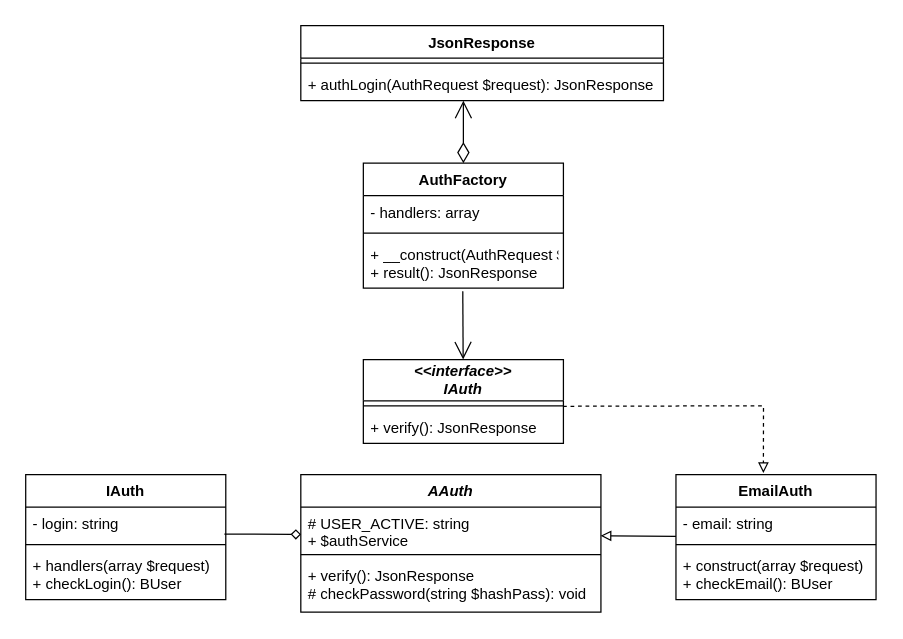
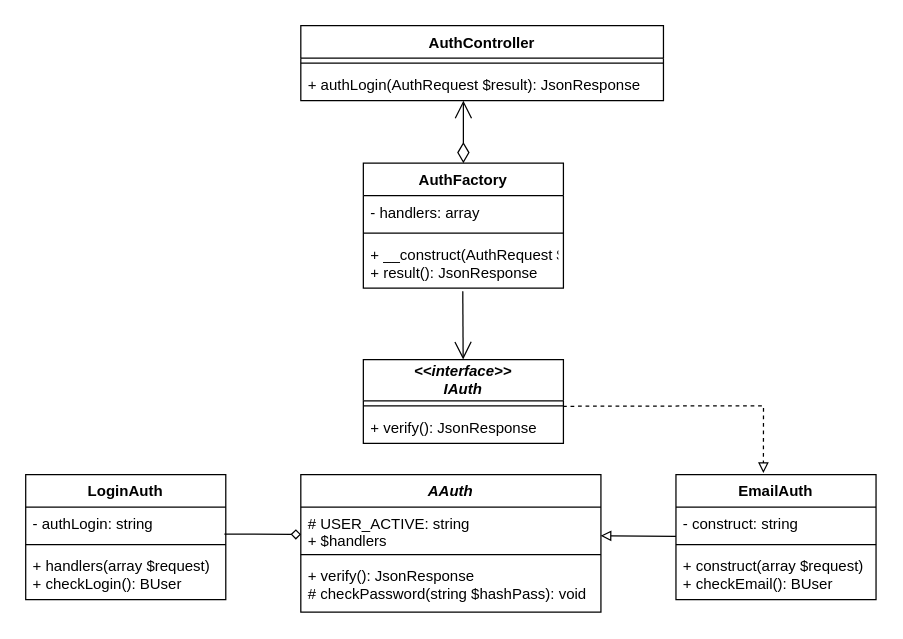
  <mxCell id="0" />
  <mxCell id="1" parent="0" />
- <mxCell id="2" value="JsonResponse" style="swimlane;fontStyle=1;align=center;verticalAlign=top;childLayout=stackLayout;horizontal=1;startSize=26;horizontalStack=0;resizeParent=1;resizeParentMax=0;resizeLast=0;collapsible=1;marginBottom=0;" vertex="1" parent="1"><mxGeometry x="240" width="290" height="60" as="geometry" y="20"><mxRectangle x="170" y="50" width="110" height="26" as="alternateBounds" /></mxGeometry></mxCell>
+ <mxCell id="2" value="AuthController" style="swimlane;fontStyle=1;align=center;verticalAlign=top;childLayout=stackLayout;horizontal=1;startSize=26;horizontalStack=0;resizeParent=1;resizeParentMax=0;resizeLast=0;collapsible=1;marginBottom=0;" vertex="1" parent="1"><mxGeometry x="240" width="290" height="60" as="geometry" y="20"><mxRectangle x="170" y="50" width="110" height="26" as="alternateBounds" /></mxGeometry></mxCell>
  <mxCell id="3" value="" style="line;strokeWidth=1;fillColor=none;align=left;verticalAlign=middle;spacingTop=-1;spacingLeft=3;spacingRight=3;rotatable=0;labelPosition=right;points=[];portConstraint=eastwest;" vertex="1" parent="2"><mxGeometry y="26" width="290" height="8" as="geometry" /></mxCell>
- <mxCell id="4" value="+ authLogin(AuthRequest $request): JsonResponse" style="text;strokeColor=none;fillColor=none;align=left;verticalAlign=top;spacingLeft=4;spacingRight=4;overflow=hidden;rotatable=0;points=[[0,0.5],[1,0.5]];portConstraint=eastwest;" vertex="1" parent="2"><mxGeometry y="34" width="290" height="26" as="geometry" /></mxCell>
+ <mxCell id="4" value="+ authLogin(AuthRequest $result): JsonResponse" style="text;strokeColor=none;fillColor=none;align=left;verticalAlign=top;spacingLeft=4;spacingRight=4;overflow=hidden;rotatable=0;points=[[0,0.5],[1,0.5]];portConstraint=eastwest;" vertex="1" parent="2"><mxGeometry y="34" width="290" height="26" as="geometry" /></mxCell>
  <mxCell id="5" value="" style="endArrow=open;html=1;endSize=12;startArrow=diamondThin;startSize=14;startFill=0;edgeStyle=orthogonalEdgeStyle;align=left;verticalAlign=bottom;" edge="1" parent="1"><mxGeometry x="-1" y="3" relative="1" as="geometry"><mxPoint x="370" y="130" as="sourcePoint" /><mxPoint x="370" y="80" as="targetPoint" /><Array as="points"><mxPoint x="370" y="110" /></Array></mxGeometry></mxCell>
  <mxCell id="6" value="AuthFactory" style="swimlane;fontStyle=1;align=center;verticalAlign=top;childLayout=stackLayout;horizontal=1;startSize=26;horizontalStack=0;resizeParent=1;resizeParentMax=0;resizeLast=0;collapsible=1;marginBottom=0;" vertex="1" parent="1"><mxGeometry x="290" y="130" width="160" height="100" as="geometry" /></mxCell>
  <mxCell id="7" value="- handlers: array" style="text;strokeColor=none;fillColor=none;align=left;verticalAlign=top;spacingLeft=4;spacingRight=4;overflow=hidden;rotatable=0;points=[[0,0.5],[1,0.5]];portConstraint=eastwest;" vertex="1" parent="6"><mxGeometry y="26" width="160" height="26" as="geometry" /></mxCell>
  <mxCell id="8" value="" style="line;strokeWidth=1;fillColor=none;align=left;verticalAlign=middle;spacingTop=-1;spacingLeft=3;spacingRight=3;rotatable=0;labelPosition=right;points=[];portConstraint=eastwest;" vertex="1" parent="6"><mxGeometry y="52" width="160" height="8" as="geometry" /></mxCell>
  <mxCell id="9" value="+ __construct(AuthRequest $request)&#10;+ result(): JsonResponse" style="text;strokeColor=none;fillColor=none;align=left;verticalAlign=top;spacingLeft=4;spacingRight=4;overflow=hidden;rotatable=0;points=[[0,0.5],[1,0.5]];portConstraint=eastwest;" vertex="1" parent="6"><mxGeometry y="60" width="160" height="40" as="geometry" /></mxCell>
  <mxCell id="10" value="&lt;&lt;interface&gt;&gt;&#10;IAuth" style="swimlane;fontStyle=3;align=center;verticalAlign=bottom;childLayout=stackLayout;horizontal=1;startSize=33;horizontalStack=0;resizeParent=1;resizeParentMax=0;resizeLast=0;collapsible=1;marginBottom=0;" vertex="1" parent="1"><mxGeometry x="290" y="287" width="160" height="67" as="geometry" /></mxCell>
  <mxCell id="11" value="" style="line;strokeWidth=1;fillColor=none;align=left;verticalAlign=middle;spacingTop=-1;spacingLeft=3;spacingRight=3;rotatable=0;labelPosition=right;points=[];portConstraint=eastwest;" vertex="1" parent="10"><mxGeometry y="33" width="160" height="8" as="geometry" /></mxCell>
  <mxCell id="12" value="+ verify(): JsonResponse" style="text;strokeColor=none;fillColor=none;align=left;verticalAlign=top;spacingLeft=4;spacingRight=4;overflow=hidden;rotatable=0;points=[[0,0.5],[1,0.5]];portConstraint=eastwest;" vertex="1" parent="10"><mxGeometry y="41" width="160" height="26" as="geometry" /></mxCell>
  <mxCell id="13" value="AAuth" style="swimlane;fontStyle=3;align=center;verticalAlign=top;childLayout=stackLayout;horizontal=1;startSize=26;horizontalStack=0;resizeParent=1;resizeParentMax=0;resizeLast=0;collapsible=1;marginBottom=0;" vertex="1" parent="1"><mxGeometry x="240" y="379" width="240" height="110" as="geometry" /></mxCell>
- <mxCell id="14" value="# USER_ACTIVE: string&#10;+ $authService" style="text;strokeColor=none;fillColor=none;align=left;verticalAlign=top;spacingLeft=4;spacingRight=4;overflow=hidden;rotatable=0;points=[[0,0.5],[1,0.5]];portConstraint=eastwest;" vertex="1" parent="13"><mxGeometry y="26" width="240" height="34" as="geometry" /></mxCell>
+ <mxCell id="14" value="# USER_ACTIVE: string&#10;+ $handlers" style="text;strokeColor=none;fillColor=none;align=left;verticalAlign=top;spacingLeft=4;spacingRight=4;overflow=hidden;rotatable=0;points=[[0,0.5],[1,0.5]];portConstraint=eastwest;" vertex="1" parent="13"><mxGeometry y="26" width="240" height="34" as="geometry" /></mxCell>
  <mxCell id="15" value="" style="line;strokeWidth=1;fillColor=none;align=left;verticalAlign=middle;spacingTop=-1;spacingLeft=3;spacingRight=3;rotatable=0;labelPosition=right;points=[];portConstraint=eastwest;" vertex="1" parent="13"><mxGeometry y="60" width="240" height="8" as="geometry" /></mxCell>
  <mxCell id="16" value="+ verify(): JsonResponse&#10;# checkPassword(string $hashPass): void" style="text;strokeColor=none;fillColor=none;align=left;verticalAlign=top;spacingLeft=4;spacingRight=4;overflow=hidden;rotatable=0;points=[[0,0.5],[1,0.5]];portConstraint=eastwest;" vertex="1" parent="13"><mxGeometry y="68" width="240" height="42" as="geometry" /></mxCell>
  <mxCell id="17" value="" style="endArrow=open;endFill=1;endSize=12;html=1;exitX=0.497;exitY=1.061;exitDx=0;exitDy=0;exitPerimeter=0;" edge="1" parent="1" source="9" target="10"><mxGeometry width="160" relative="1" as="geometry"><mxPoint x="280.586" y="220" as="sourcePoint" /><mxPoint x="230" y="270" as="targetPoint" /></mxGeometry></mxCell>
- <mxCell id="18" value="IAuth" style="swimlane;fontStyle=1;align=center;verticalAlign=top;childLayout=stackLayout;horizontal=1;startSize=26;horizontalStack=0;resizeParent=1;resizeParentMax=0;resizeLast=0;collapsible=1;marginBottom=0;" vertex="1" parent="1"><mxGeometry x="20" y="379" width="160" height="100" as="geometry" /></mxCell>
- <mxCell id="19" value="- login: string" style="text;strokeColor=none;fillColor=none;align=left;verticalAlign=top;spacingLeft=4;spacingRight=4;overflow=hidden;rotatable=0;points=[[0,0.5],[1,0.5]];portConstraint=eastwest;" vertex="1" parent="18"><mxGeometry y="26" width="160" height="26" as="geometry" /></mxCell>
+ <mxCell id="18" value="LoginAuth" style="swimlane;fontStyle=1;align=center;verticalAlign=top;childLayout=stackLayout;horizontal=1;startSize=26;horizontalStack=0;resizeParent=1;resizeParentMax=0;resizeLast=0;collapsible=1;marginBottom=0;" vertex="1" parent="1"><mxGeometry x="20" y="379" width="160" height="100" as="geometry" /></mxCell>
+ <mxCell id="19" value="- authLogin: string" style="text;strokeColor=none;fillColor=none;align=left;verticalAlign=top;spacingLeft=4;spacingRight=4;overflow=hidden;rotatable=0;points=[[0,0.5],[1,0.5]];portConstraint=eastwest;" vertex="1" parent="18"><mxGeometry y="26" width="160" height="26" as="geometry" /></mxCell>
  <mxCell id="20" value="" style="line;strokeWidth=1;fillColor=none;align=left;verticalAlign=middle;spacingTop=-1;spacingLeft=3;spacingRight=3;rotatable=0;labelPosition=right;points=[];portConstraint=eastwest;" vertex="1" parent="18"><mxGeometry y="52" width="160" height="8" as="geometry" /></mxCell>
  <mxCell id="21" value="+ handlers(array $request)&#10;+ checkLogin(): BUser" style="text;strokeColor=none;fillColor=none;align=left;verticalAlign=top;spacingLeft=4;spacingRight=4;overflow=hidden;rotatable=0;points=[[0,0.5],[1,0.5]];portConstraint=eastwest;" vertex="1" parent="18"><mxGeometry y="60" width="160" height="40" as="geometry" /></mxCell>
  <mxCell id="22" value="" style="edgeStyle=none;rounded=0;orthogonalLoop=1;jettySize=auto;html=1;endArrow=block;endFill=0;entryX=0.999;entryY=0.675;entryDx=0;entryDy=0;entryPerimeter=0;" edge="1" parent="1" source="23" target="14"><mxGeometry relative="1" as="geometry"><mxPoint x="500" y="514" as="targetPoint" /></mxGeometry></mxCell>
  <mxCell id="23" value="EmailAuth" style="swimlane;fontStyle=1;align=center;verticalAlign=top;childLayout=stackLayout;horizontal=1;startSize=26;horizontalStack=0;resizeParent=1;resizeParentMax=0;resizeLast=0;collapsible=1;marginBottom=0;" vertex="1" parent="1"><mxGeometry x="540" y="379" width="160" height="100" as="geometry" /></mxCell>
- <mxCell id="24" value="- email: string" style="text;strokeColor=none;fillColor=none;align=left;verticalAlign=top;spacingLeft=4;spacingRight=4;overflow=hidden;rotatable=0;points=[[0,0.5],[1,0.5]];portConstraint=eastwest;" vertex="1" parent="23"><mxGeometry y="26" width="160" height="26" as="geometry" /></mxCell>
+ <mxCell id="24" value="- construct: string" style="text;strokeColor=none;fillColor=none;align=left;verticalAlign=top;spacingLeft=4;spacingRight=4;overflow=hidden;rotatable=0;points=[[0,0.5],[1,0.5]];portConstraint=eastwest;" vertex="1" parent="23"><mxGeometry y="26" width="160" height="26" as="geometry" /></mxCell>
  <mxCell id="25" value="" style="line;strokeWidth=1;fillColor=none;align=left;verticalAlign=middle;spacingTop=-1;spacingLeft=3;spacingRight=3;rotatable=0;labelPosition=right;points=[];portConstraint=eastwest;" vertex="1" parent="23"><mxGeometry y="52" width="160" height="8" as="geometry" /></mxCell>
  <mxCell id="26" value="+ construct(array $request)&#10;+ checkEmail(): BUser" style="text;strokeColor=none;fillColor=none;align=left;verticalAlign=top;spacingLeft=4;spacingRight=4;overflow=hidden;rotatable=0;points=[[0,0.5],[1,0.5]];portConstraint=eastwest;" vertex="1" parent="23"><mxGeometry y="60" width="160" height="40" as="geometry" /></mxCell>
  <mxCell id="27" value="" style="edgeStyle=none;rounded=0;orthogonalLoop=1;jettySize=auto;html=1;dashed=1;endArrow=block;endFill=0;entryX=0.437;entryY=-0.012;entryDx=0;entryDy=0;entryPerimeter=0;exitX=0.998;exitY=0.55;exitDx=0;exitDy=0;exitPerimeter=0;" edge="1" parent="1" source="11" target="23"><mxGeometry relative="1" as="geometry"><mxPoint x="450" y="321" as="sourcePoint" /><mxPoint x="649.92" y="466.8" as="targetPoint" /><Array as="points"><mxPoint x="610" y="324" /></Array></mxGeometry></mxCell>
  <mxCell id="28" value="" style="edgeStyle=none;rounded=0;orthogonalLoop=1;jettySize=auto;html=1;endArrow=diamond;endFill=0;exitX=0.993;exitY=0.832;exitDx=0;exitDy=0;exitPerimeter=0;entryX=0.001;entryY=0.643;entryDx=0;entryDy=0;entryPerimeter=0;" edge="1" parent="1" source="19" target="14"><mxGeometry relative="1" as="geometry"><mxPoint x="237" y="427" as="targetPoint" /></mxGeometry></mxCell>
